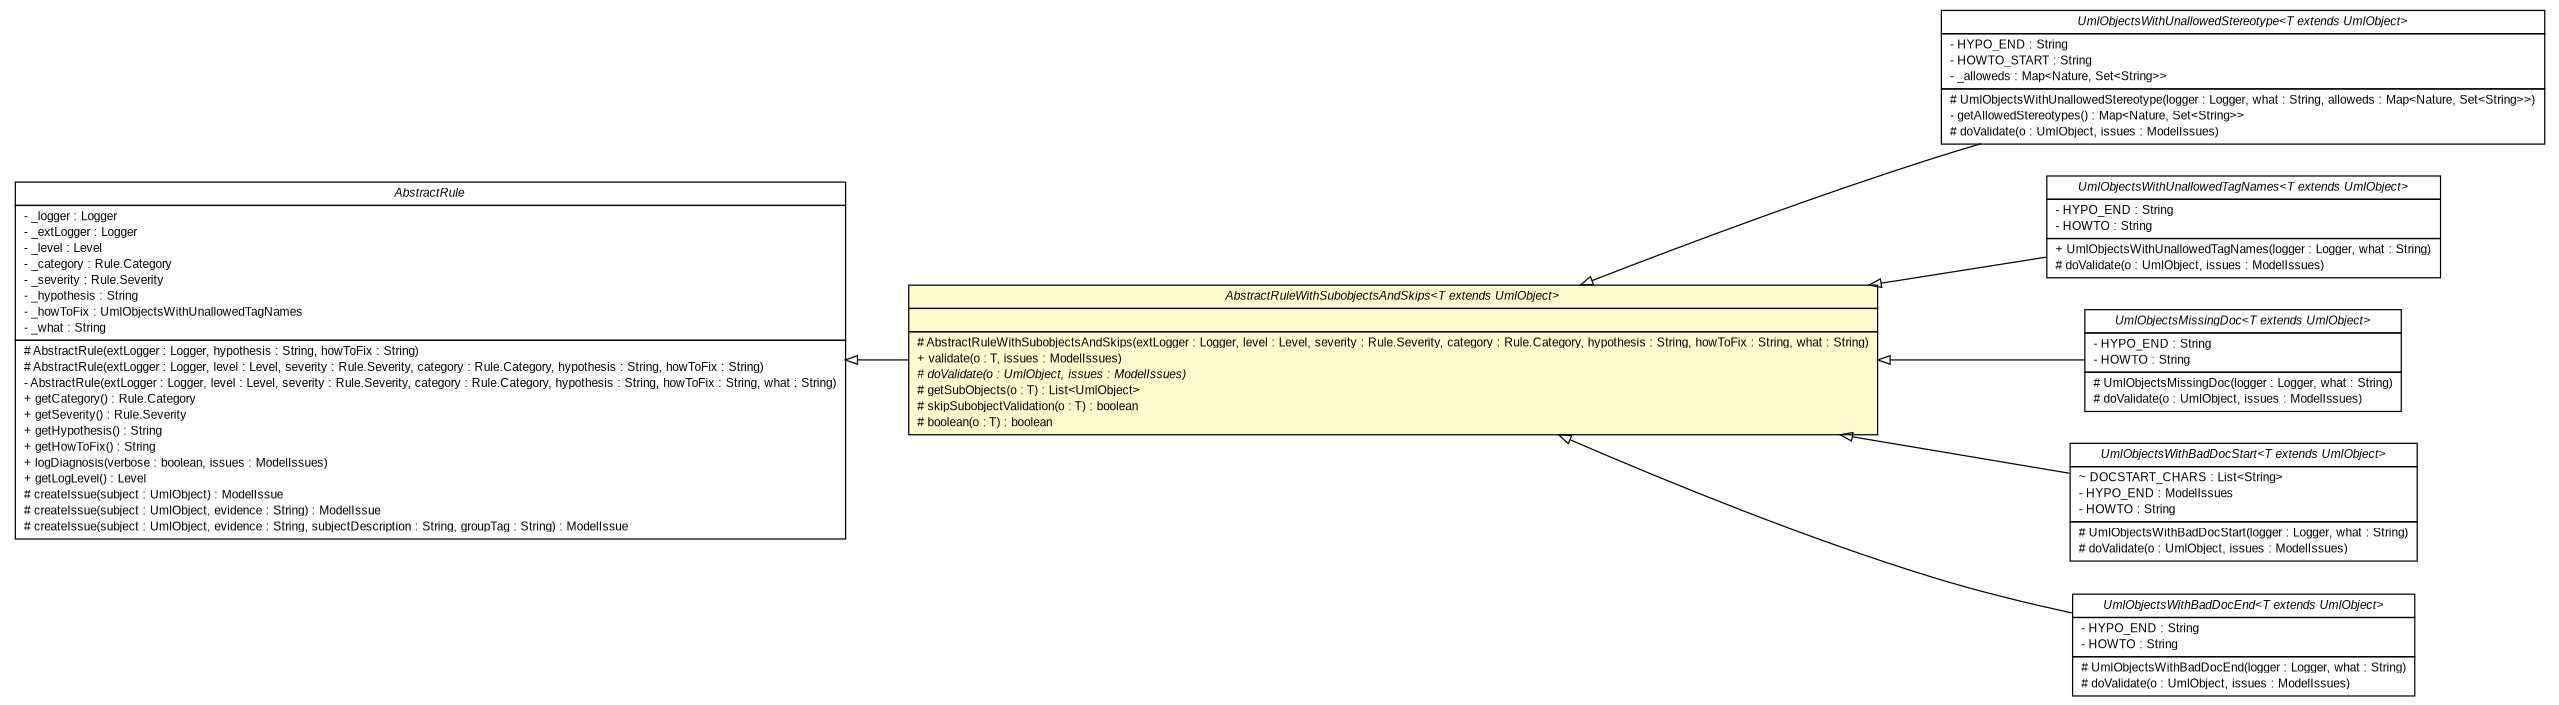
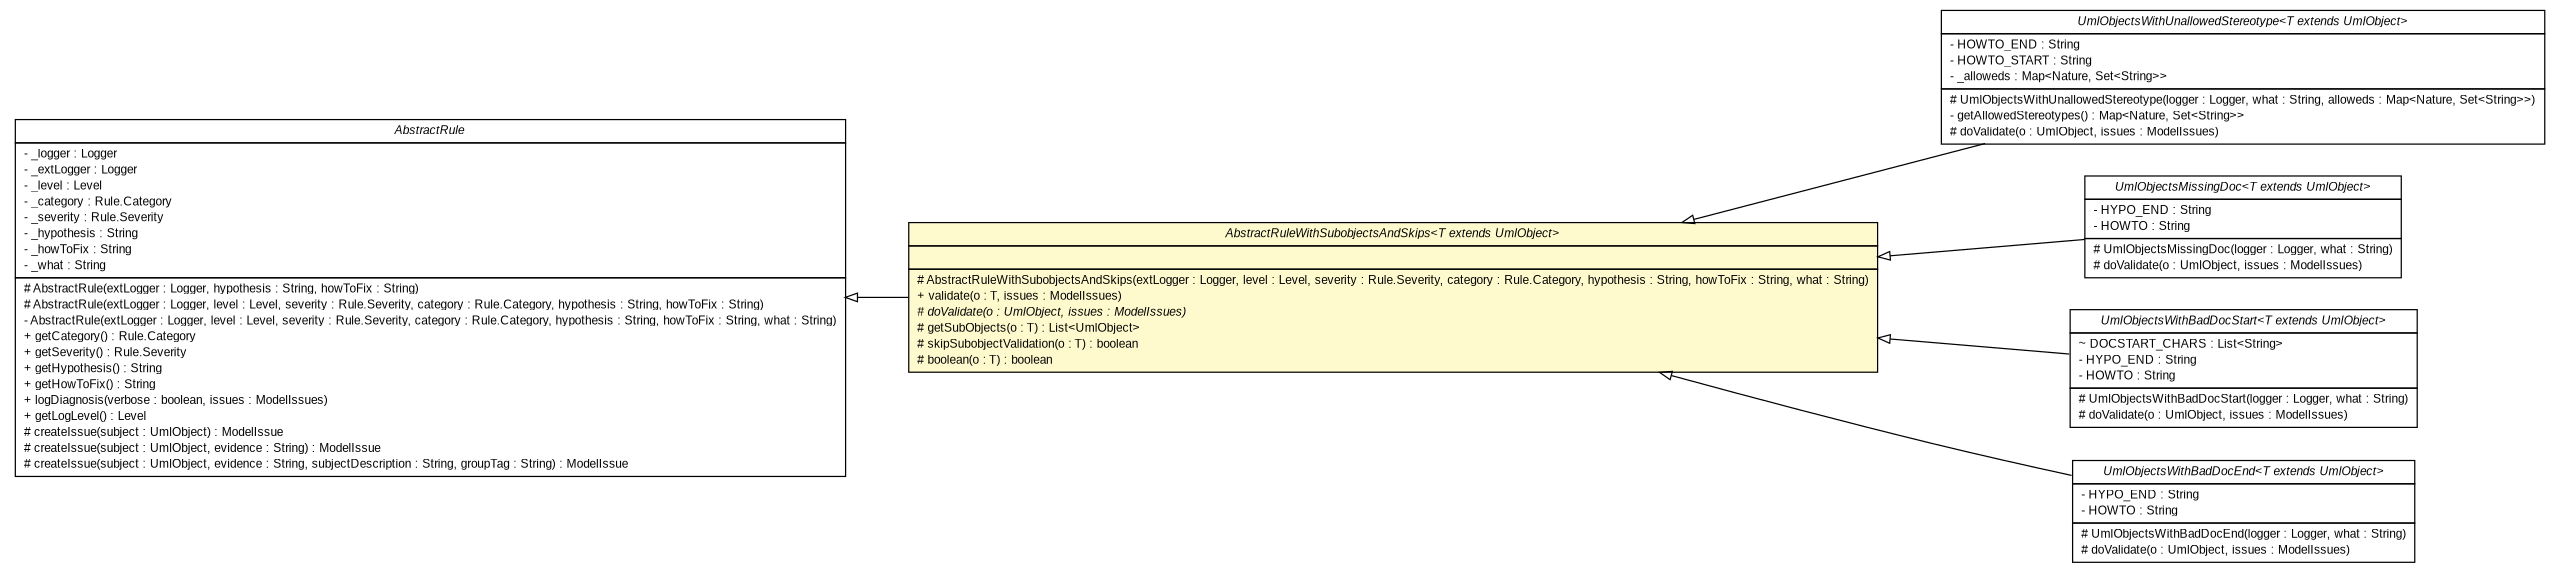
  digraph {
    fontname="Liberation Sans"
    nodesep=0.25
    rankdir=LR
    ranksep=0.5
    node [fontcolor=black fontname="Liberation Sans" fontsize=10.0 shape=plaintext]
    edge [arrowtail=empty dir=back fontname="Liberation Sans" fontsize=10 headport=p labelfontname=arial labelfontsize=10 tailport=p]
    n1 [label=<<table title="org.tanjakostic.jcleancim.validation.AbstractRule.AbstractRuleWithSubobjectsAndSkips" border="0" cellborder="1" cellspacing="0" cellpadding="2" port="p" bgcolor="lemonChiffon" href="./AbstractRule.AbstractRuleWithSubobjectsAndSkips.html"> 		<tr><td><table border="0" cellspacing="0" cellpadding="1"> <tr><td align="center" balign="center"><font face="Arial Italic"> AbstractRuleWithSubobjectsAndSkips&lt;T extends UmlObject&gt; </font></td></tr> 		</table></td></tr> 		<tr><td><table border="0" cellspacing="0" cellpadding="1"> <tr><td align="left" balign="left">  </td></tr> 		</table></td></tr> 		<tr><td><table border="0" cellspacing="0" cellpadding="1"> <tr><td align="left" balign="left"> # AbstractRuleWithSubobjectsAndSkips(extLogger : Logger, level : Level, severity : Rule.Severity, category : Rule.Category, hypothesis : String, howToFix : String, what : String) </td></tr> <tr><td align="left" balign="left"> + validate(o : T, issues : ModelIssues) </td></tr> <tr><td align="left" balign="left"><font face="Arial Italic" point-size="10.0"> # doValidate(o : UmlObject, issues : ModelIssues) </font></td></tr> <tr><td align="left" balign="left"> # getSubObjects(o : T) : List&lt;UmlObject&gt; </td></tr> <tr><td align="left" balign="left"> # skipSubobjectValidation(o : T) : boolean </td></tr> <tr><td align="left" balign="left"> # boolean(o : T) : boolean </td></tr> 		</table></td></tr> 		</table>>]
-   n2 [label=<<table title="org.tanjakostic.jcleancim.validation.AbstractRule.UmlObjectsWithUnallowedStereotype" border="0" cellborder="1" cellspacing="0" cellpadding="2" port="p" href="./AbstractRule.UmlObjectsWithUnallowedStereotype.html"> 		<tr><td><table border="0" cellspacing="0" cellpadding="1"> <tr><td align="center" balign="center"><font face="Arial Italic"> UmlObjectsWithUnallowedStereotype&lt;T extends UmlObject&gt; </font></td></tr> 		</table></td></tr> 		<tr><td><table border="0" cellspacing="0" cellpadding="1"> <tr><td align="left" balign="left"> - HYPO_END : String </td></tr> <tr><td align="left" balign="left"> - HOWTO_START : String </td></tr> <tr><td align="left" balign="left"> - _alloweds : Map&lt;Nature, Set&lt;String&gt;&gt; </td></tr> 		</table></td></tr> 		<tr><td><table border="0" cellspacing="0" cellpadding="1"> <tr><td align="left" balign="left"> # UmlObjectsWithUnallowedStereotype(logger : Logger, what : String, alloweds : Map&lt;Nature, Set&lt;String&gt;&gt;) </td></tr> <tr><td align="left" balign="left"> - getAllowedStereotypes() : Map&lt;Nature, Set&lt;String&gt;&gt; </td></tr> <tr><td align="left" balign="left"> # doValidate(o : UmlObject, issues : ModelIssues) </td></tr> 		</table></td></tr> 		</table>>]
-   n3 [label=<<table title="org.tanjakostic.jcleancim.validation.AbstractRule.UmlObjectsWithUnallowedTagNames" border="0" cellborder="1" cellspacing="0" cellpadding="2" port="p" href="./AbstractRule.UmlObjectsWithUnallowedTagNames.html"> 		<tr><td><table border="0" cellspacing="0" cellpadding="1"> <tr><td align="center" balign="center"><font face="Arial Italic"> UmlObjectsWithUnallowedTagNames&lt;T extends UmlObject&gt; </font></td></tr> 		</table></td></tr> 		<tr><td><table border="0" cellspacing="0" cellpadding="1"> <tr><td align="left" balign="left"> - HYPO_END : String </td></tr> <tr><td align="left" balign="left"> - HOWTO : String </td></tr> 		</table></td></tr> 		<tr><td><table border="0" cellspacing="0" cellpadding="1"> <tr><td align="left" balign="left"> + UmlObjectsWithUnallowedTagNames(logger : Logger, what : String) </td></tr> <tr><td align="left" balign="left"> # doValidate(o : UmlObject, issues : ModelIssues) </td></tr> 		</table></td></tr> 		</table>>]
+   n2 [label=<<table title="org.tanjakostic.jcleancim.validation.AbstractRule.UmlObjectsWithUnallowedStereotype" border="0" cellborder="1" cellspacing="0" cellpadding="2" port="p" href="./AbstractRule.UmlObjectsWithUnallowedStereotype.html"> 		<tr><td><table border="0" cellspacing="0" cellpadding="1"> <tr><td align="center" balign="center"><font face="Arial Italic"> UmlObjectsWithUnallowedStereotype&lt;T extends UmlObject&gt; </font></td></tr> 		</table></td></tr> 		<tr><td><table border="0" cellspacing="0" cellpadding="1"> <tr><td align="left" balign="left"> - HOWTO_END : String </td></tr> <tr><td align="left" balign="left"> - HOWTO_START : String </td></tr> <tr><td align="left" balign="left"> - _alloweds : Map&lt;Nature, Set&lt;String&gt;&gt; </td></tr> 		</table></td></tr> 		<tr><td><table border="0" cellspacing="0" cellpadding="1"> <tr><td align="left" balign="left"> # UmlObjectsWithUnallowedStereotype(logger : Logger, what : String, alloweds : Map&lt;Nature, Set&lt;String&gt;&gt;) </td></tr> <tr><td align="left" balign="left"> - getAllowedStereotypes() : Map&lt;Nature, Set&lt;String&gt;&gt; </td></tr> <tr><td align="left" balign="left"> # doValidate(o : UmlObject, issues : ModelIssues) </td></tr> 		</table></td></tr> 		</table>>]
    n4 [label=<<table title="org.tanjakostic.jcleancim.validation.AbstractRule.UmlObjectsMissingDoc" border="0" cellborder="1" cellspacing="0" cellpadding="2" port="p" href="./AbstractRule.UmlObjectsMissingDoc.html"> 		<tr><td><table border="0" cellspacing="0" cellpadding="1"> <tr><td align="center" balign="center"><font face="Arial Italic"> UmlObjectsMissingDoc&lt;T extends UmlObject&gt; </font></td></tr> 		</table></td></tr> 		<tr><td><table border="0" cellspacing="0" cellpadding="1"> <tr><td align="left" balign="left"> - HYPO_END : String </td></tr> <tr><td align="left" balign="left"> - HOWTO : String </td></tr> 		</table></td></tr> 		<tr><td><table border="0" cellspacing="0" cellpadding="1"> <tr><td align="left" balign="left"> # UmlObjectsMissingDoc(logger : Logger, what : String) </td></tr> <tr><td align="left" balign="left"> # doValidate(o : UmlObject, issues : ModelIssues) </td></tr> 		</table></td></tr> 		</table>>]
-   n5 [label=<<table title="org.tanjakostic.jcleancim.validation.AbstractRule.UmlObjectsWithBadDocStart" border="0" cellborder="1" cellspacing="0" cellpadding="2" port="p" href="./AbstractRule.UmlObjectsWithBadDocStart.html"> 		<tr><td><table border="0" cellspacing="0" cellpadding="1"> <tr><td align="center" balign="center"><font face="Arial Italic"> UmlObjectsWithBadDocStart&lt;T extends UmlObject&gt; </font></td></tr> 		</table></td></tr> 		<tr><td><table border="0" cellspacing="0" cellpadding="1"> <tr><td align="left" balign="left"> ~ DOCSTART_CHARS : List&lt;String&gt; </td></tr> <tr><td align="left" balign="left"> - HYPO_END : ModelIssues </td></tr> <tr><td align="left" balign="left"> - HOWTO : String </td></tr> 		</table></td></tr> 		<tr><td><table border="0" cellspacing="0" cellpadding="1"> <tr><td align="left" balign="left"> # UmlObjectsWithBadDocStart(logger : Logger, what : String) </td></tr> <tr><td align="left" balign="left"> # doValidate(o : UmlObject, issues : ModelIssues) </td></tr> 		</table></td></tr> 		</table>>]
+   n5 [label=<<table title="org.tanjakostic.jcleancim.validation.AbstractRule.UmlObjectsWithBadDocStart" border="0" cellborder="1" cellspacing="0" cellpadding="2" port="p" href="./AbstractRule.UmlObjectsWithBadDocStart.html"> 		<tr><td><table border="0" cellspacing="0" cellpadding="1"> <tr><td align="center" balign="center"><font face="Arial Italic"> UmlObjectsWithBadDocStart&lt;T extends UmlObject&gt; </font></td></tr> 		</table></td></tr> 		<tr><td><table border="0" cellspacing="0" cellpadding="1"> <tr><td align="left" balign="left"> ~ DOCSTART_CHARS : List&lt;String&gt; </td></tr> <tr><td align="left" balign="left"> - HYPO_END : String </td></tr> <tr><td align="left" balign="left"> - HOWTO : String </td></tr> 		</table></td></tr> 		<tr><td><table border="0" cellspacing="0" cellpadding="1"> <tr><td align="left" balign="left"> # UmlObjectsWithBadDocStart(logger : Logger, what : String) </td></tr> <tr><td align="left" balign="left"> # doValidate(o : UmlObject, issues : ModelIssues) </td></tr> 		</table></td></tr> 		</table>>]
    n6 [label=<<table title="org.tanjakostic.jcleancim.validation.AbstractRule.UmlObjectsWithBadDocEnd" border="0" cellborder="1" cellspacing="0" cellpadding="2" port="p" href="./AbstractRule.UmlObjectsWithBadDocEnd.html"> 		<tr><td><table border="0" cellspacing="0" cellpadding="1"> <tr><td align="center" balign="center"><font face="Arial Italic"> UmlObjectsWithBadDocEnd&lt;T extends UmlObject&gt; </font></td></tr> 		</table></td></tr> 		<tr><td><table border="0" cellspacing="0" cellpadding="1"> <tr><td align="left" balign="left"> - HYPO_END : String </td></tr> <tr><td align="left" balign="left"> - HOWTO : String </td></tr> 		</table></td></tr> 		<tr><td><table border="0" cellspacing="0" cellpadding="1"> <tr><td align="left" balign="left"> # UmlObjectsWithBadDocEnd(logger : Logger, what : String) </td></tr> <tr><td align="left" balign="left"> # doValidate(o : UmlObject, issues : ModelIssues) </td></tr> 		</table></td></tr> 		</table>>]
-   n7 [label=<<table title="org.tanjakostic.jcleancim.validation.AbstractRule" border="0" cellborder="1" cellspacing="0" cellpadding="2" port="p" href="./AbstractRule.html"> 		<tr><td><table border="0" cellspacing="0" cellpadding="1"> <tr><td align="center" balign="center"><font face="Arial Italic"> AbstractRule </font></td></tr> 		</table></td></tr> 		<tr><td><table border="0" cellspacing="0" cellpadding="1"> <tr><td align="left" balign="left"> - _logger : Logger </td></tr> <tr><td align="left" balign="left"> - _extLogger : Logger </td></tr> <tr><td align="left" balign="left"> - _level : Level </td></tr> <tr><td align="left" balign="left"> - _category : Rule.Category </td></tr> <tr><td align="left" balign="left"> - _severity : Rule.Severity </td></tr> <tr><td align="left" balign="left"> - _hypothesis : String </td></tr> <tr><td align="left" balign="left"> - _howToFix : UmlObjectsWithUnallowedTagNames </td></tr> <tr><td align="left" balign="left"> - _what : String </td></tr> 		</table></td></tr> 		<tr><td><table border="0" cellspacing="0" cellpadding="1"> <tr><td align="left" balign="left"> # AbstractRule(extLogger : Logger, hypothesis : String, howToFix : String) </td></tr> <tr><td align="left" balign="left"> # AbstractRule(extLogger : Logger, level : Level, severity : Rule.Severity, category : Rule.Category, hypothesis : String, howToFix : String) </td></tr> <tr><td align="left" balign="left"> - AbstractRule(extLogger : Logger, level : Level, severity : Rule.Severity, category : Rule.Category, hypothesis : String, howToFix : String, what : String) </td></tr> <tr><td align="left" balign="left"> + getCategory() : Rule.Category </td></tr> <tr><td align="left" balign="left"> + getSeverity() : Rule.Severity </td></tr> <tr><td align="left" balign="left"> + getHypothesis() : String </td></tr> <tr><td align="left" balign="left"> + getHowToFix() : String </td></tr> <tr><td align="left" balign="left"> + logDiagnosis(verbose : boolean, issues : ModelIssues) </td></tr> <tr><td align="left" balign="left"> + getLogLevel() : Level </td></tr> <tr><td align="left" balign="left"> # createIssue(subject : UmlObject) : ModelIssue </td></tr> <tr><td align="left" balign="left"> # createIssue(subject : UmlObject, evidence : String) : ModelIssue </td></tr> <tr><td align="left" balign="left"> # createIssue(subject : UmlObject, evidence : String, subjectDescription : String, groupTag : String) : ModelIssue </td></tr> 		</table></td></tr> 		</table>>]
+   n7 [label=<<table title="org.tanjakostic.jcleancim.validation.AbstractRule" border="0" cellborder="1" cellspacing="0" cellpadding="2" port="p" href="./AbstractRule.html"> 		<tr><td><table border="0" cellspacing="0" cellpadding="1"> <tr><td align="center" balign="center"><font face="Arial Italic"> AbstractRule </font></td></tr> 		</table></td></tr> 		<tr><td><table border="0" cellspacing="0" cellpadding="1"> <tr><td align="left" balign="left"> - _logger : Logger </td></tr> <tr><td align="left" balign="left"> - _extLogger : Logger </td></tr> <tr><td align="left" balign="left"> - _level : Level </td></tr> <tr><td align="left" balign="left"> - _category : Rule.Category </td></tr> <tr><td align="left" balign="left"> - _severity : Rule.Severity </td></tr> <tr><td align="left" balign="left"> - _hypothesis : String </td></tr> <tr><td align="left" balign="left"> - _howToFix : String </td></tr> <tr><td align="left" balign="left"> - _what : String </td></tr> 		</table></td></tr> 		<tr><td><table border="0" cellspacing="0" cellpadding="1"> <tr><td align="left" balign="left"> # AbstractRule(extLogger : Logger, hypothesis : String, howToFix : String) </td></tr> <tr><td align="left" balign="left"> # AbstractRule(extLogger : Logger, level : Level, severity : Rule.Severity, category : Rule.Category, hypothesis : String, howToFix : String) </td></tr> <tr><td align="left" balign="left"> - AbstractRule(extLogger : Logger, level : Level, severity : Rule.Severity, category : Rule.Category, hypothesis : String, howToFix : String, what : String) </td></tr> <tr><td align="left" balign="left"> + getCategory() : Rule.Category </td></tr> <tr><td align="left" balign="left"> + getSeverity() : Rule.Severity </td></tr> <tr><td align="left" balign="left"> + getHypothesis() : String </td></tr> <tr><td align="left" balign="left"> + getHowToFix() : String </td></tr> <tr><td align="left" balign="left"> + logDiagnosis(verbose : boolean, issues : ModelIssues) </td></tr> <tr><td align="left" balign="left"> + getLogLevel() : Level </td></tr> <tr><td align="left" balign="left"> # createIssue(subject : UmlObject) : ModelIssue </td></tr> <tr><td align="left" balign="left"> # createIssue(subject : UmlObject, evidence : String) : ModelIssue </td></tr> <tr><td align="left" balign="left"> # createIssue(subject : UmlObject, evidence : String, subjectDescription : String, groupTag : String) : ModelIssue </td></tr> 		</table></td></tr> 		</table>>]
    n1 -> n2
-   n1 -> n3
    n1 -> n4
    n1 -> n5
    n1 -> n6
    n7 -> n1
  }
